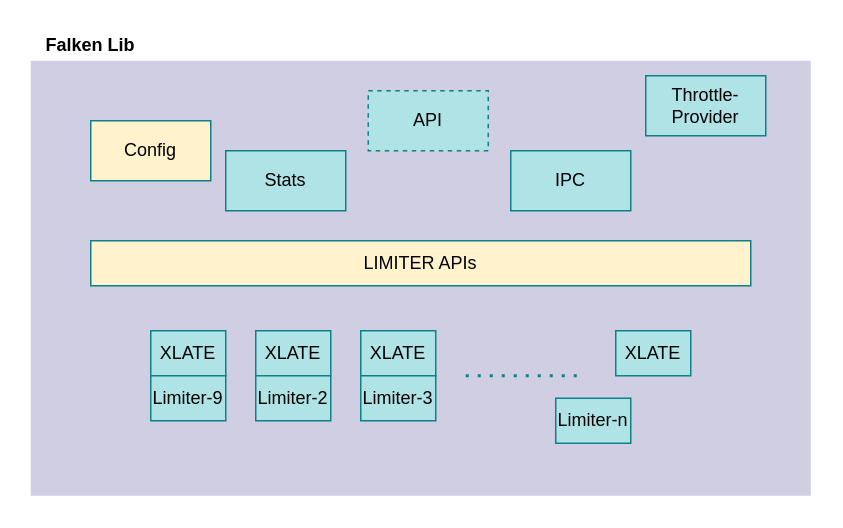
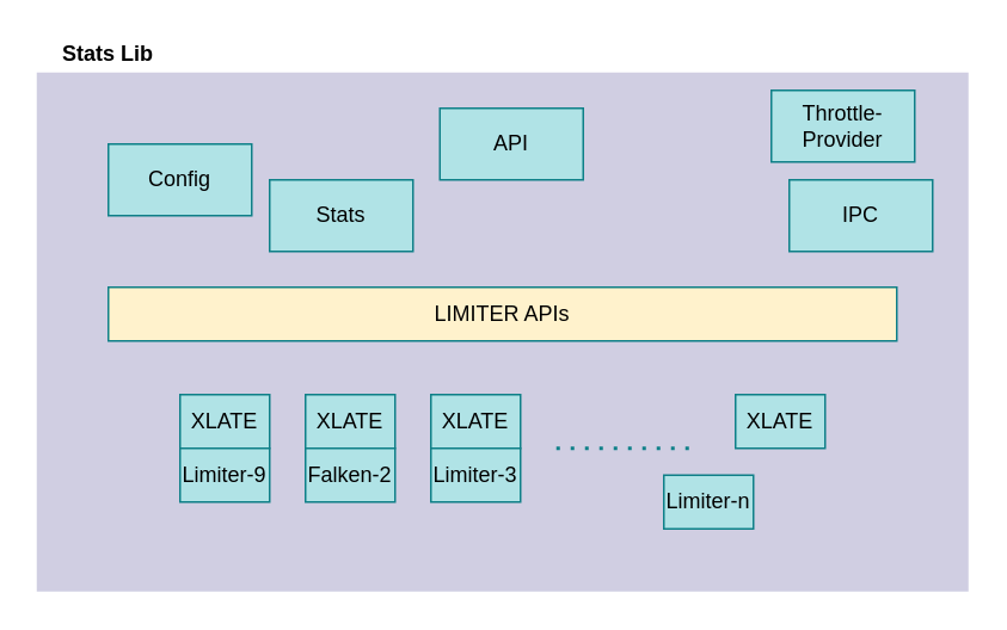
  <mxCell id="0" />
  <mxCell id="1" parent="0" />
  <mxCell id="2" value="" style="rounded=0;whiteSpace=wrap;html=1;fillColor=#d0cee2;strokeColor=none;" vertex="1" parent="1"><mxGeometry x="20" y="40" width="520" height="290" as="geometry" /></mxCell>
- <mxCell id="3" value="Config" style="rounded=0;whiteSpace=wrap;html=1;fillColor=#fff2cc;strokeColor=#0e8088;" vertex="1" parent="1"><mxGeometry x="60" y="80" width="80" height="40" as="geometry" /></mxCell>
+ <mxCell id="3" value="Config" style="rounded=0;whiteSpace=wrap;html=1;fillColor=#b0e3e6;strokeColor=#0e8088;" vertex="1" parent="1"><mxGeometry x="60" y="80" width="80" height="40" as="geometry" /></mxCell>
  <mxCell id="4" value="Stats" style="rounded=0;whiteSpace=wrap;html=1;fillColor=#b0e3e6;strokeColor=#0e8088;" vertex="1" parent="1"><mxGeometry x="150" y="100" width="80" height="40" as="geometry" /></mxCell>
- <mxCell id="5" value="API" style="rounded=0;whiteSpace=wrap;html=1;fillColor=#b0e3e6;strokeColor=#0e8088;dashed=1;" vertex="1" parent="1"><mxGeometry x="245" y="60" width="80" height="40" as="geometry" /></mxCell>
- <mxCell id="6" value="IPC" style="rounded=0;whiteSpace=wrap;html=1;fillColor=#b0e3e6;strokeColor=#0e8088;" vertex="1" parent="1"><mxGeometry x="340" y="100" width="80" height="40" as="geometry" /></mxCell>
+ <mxCell id="5" value="API" style="rounded=0;whiteSpace=wrap;html=1;fillColor=#b0e3e6;strokeColor=#0e8088;" vertex="1" parent="1"><mxGeometry x="245" y="60" width="80" height="40" as="geometry" /></mxCell>
+ <mxCell id="6" value="IPC" style="rounded=0;whiteSpace=wrap;html=1;fillColor=#b0e3e6;strokeColor=#0e8088;" vertex="1" parent="1"><mxGeometry x="440" y="100" width="80" height="40" as="geometry" /></mxCell>
  <mxCell id="7" value="XLATE" style="rounded=0;whiteSpace=wrap;html=1;fillColor=#b0e3e6;strokeColor=#0e8088;" vertex="1" parent="1"><mxGeometry x="100" y="220" width="50" height="30" as="geometry" /></mxCell>
  <mxCell id="8" value="LIMITER APIs" style="rounded=0;whiteSpace=wrap;html=1;fillColor=#fff2cc;strokeColor=#0e8088;" vertex="1" parent="1"><mxGeometry x="60" y="160" width="440" height="30" as="geometry" /></mxCell>
  <mxCell id="9" value="Limiter-9" style="rounded=0;whiteSpace=wrap;html=1;fillColor=#b0e3e6;strokeColor=#0e8088;" vertex="1" parent="1"><mxGeometry x="100" y="250" width="50" height="30" as="geometry" /></mxCell>
  <mxCell id="10" value="XLATE" style="rounded=0;whiteSpace=wrap;html=1;fillColor=#b0e3e6;strokeColor=#0e8088;" vertex="1" parent="1"><mxGeometry x="170" y="220" width="50" height="30" as="geometry" /></mxCell>
- <mxCell id="11" value="Limiter-2" style="rounded=0;whiteSpace=wrap;html=1;fillColor=#b0e3e6;strokeColor=#0e8088;" vertex="1" parent="1"><mxGeometry x="170" y="250" width="50" height="30" as="geometry" /></mxCell>
+ <mxCell id="11" value="Falken-2" style="rounded=0;whiteSpace=wrap;html=1;fillColor=#b0e3e6;strokeColor=#0e8088;" vertex="1" parent="1"><mxGeometry x="170" y="250" width="50" height="30" as="geometry" /></mxCell>
  <mxCell id="12" value="XLATE" style="rounded=0;whiteSpace=wrap;html=1;fillColor=#b0e3e6;strokeColor=#0e8088;" vertex="1" parent="1"><mxGeometry x="240" y="220" width="50" height="30" as="geometry" /></mxCell>
  <mxCell id="13" value="Limiter-3" style="rounded=0;whiteSpace=wrap;html=1;fillColor=#b0e3e6;strokeColor=#0e8088;" vertex="1" parent="1"><mxGeometry x="240" y="250" width="50" height="30" as="geometry" /></mxCell>
  <mxCell id="14" value="" style="endArrow=none;dashed=1;html=1;dashPattern=1 3;strokeWidth=2;fillColor=#b0e3e6;strokeColor=#0e8088;" edge="1" parent="1"><mxGeometry width="50" height="50" relative="1" as="geometry"><mxPoint x="310" y="250" as="sourcePoint" /><mxPoint x="390" y="250" as="targetPoint" /></mxGeometry></mxCell>
  <mxCell id="15" value="XLATE" style="rounded=0;whiteSpace=wrap;html=1;fillColor=#b0e3e6;strokeColor=#0e8088;" vertex="1" parent="1"><mxGeometry x="410" y="220" width="50" height="30" as="geometry" /></mxCell>
  <mxCell id="16" value="Limiter-n" style="rounded=0;whiteSpace=wrap;html=1;fillColor=#b0e3e6;strokeColor=#0e8088;" vertex="1" parent="1"><mxGeometry x="370" y="265" width="50" height="30" as="geometry" /></mxCell>
- <mxCell id="17" value="&lt;b&gt;Falken Lib&lt;/b&gt;" style="text;html=1;strokeColor=none;fillColor=none;align=center;verticalAlign=middle;whiteSpace=wrap;rounded=0;" vertex="1" parent="1"><mxGeometry x="20" y="20" width="80" height="20" as="geometry" /></mxCell>
+ <mxCell id="17" value="&lt;b&gt;Stats Lib&lt;/b&gt;" style="text;html=1;strokeColor=none;fillColor=none;align=center;verticalAlign=middle;whiteSpace=wrap;rounded=0;" vertex="1" parent="1"><mxGeometry x="20" y="20" width="80" height="20" as="geometry" /></mxCell>
  <mxCell id="18" value="Throttle-&lt;br&gt;Provider" style="rounded=0;whiteSpace=wrap;html=1;fillColor=#b0e3e6;strokeColor=#0e8088;" vertex="1" parent="1"><mxGeometry x="430" y="50" width="80" height="40" as="geometry" /></mxCell>
